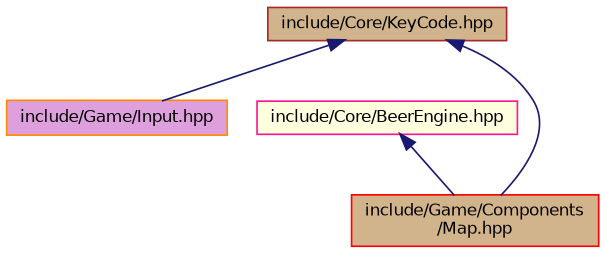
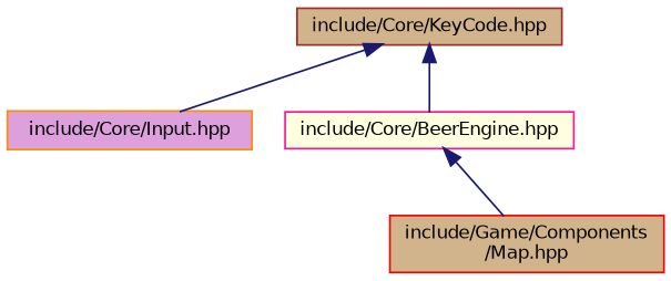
  digraph {
    node [fillcolor=tan fontname=Helvetica fontsize=10 shape=record style=filled]
    edge [color=midnightblue dir=back fontname=Helvetica fontsize=10 labelfontname=Helvetica labelfontsize=10 style=solid]
    n1 [color=brown fontcolor=black height=0.2 label="include/Core/KeyCode.hpp" width=0.4]
-   n2 [color=darkorange fillcolor=plum height=0.2 label="include/Game/Input.hpp" width=0.4]
+   n2 [color=darkorange fillcolor=plum height=0.2 label="include/Core/Input.hpp" width=0.4]
    n3 [color=deeppink fillcolor=lightyellow height=0.2 label="include/Core/BeerEngine.hpp" width=0.4]
    n4 [color=red height=0.2 label="include/Game/Components\l/Map.hpp" width=0.4]
    n1 -> n2
-   n1 -> n4
+   n1 -> n3
    n3 -> n4
  }
